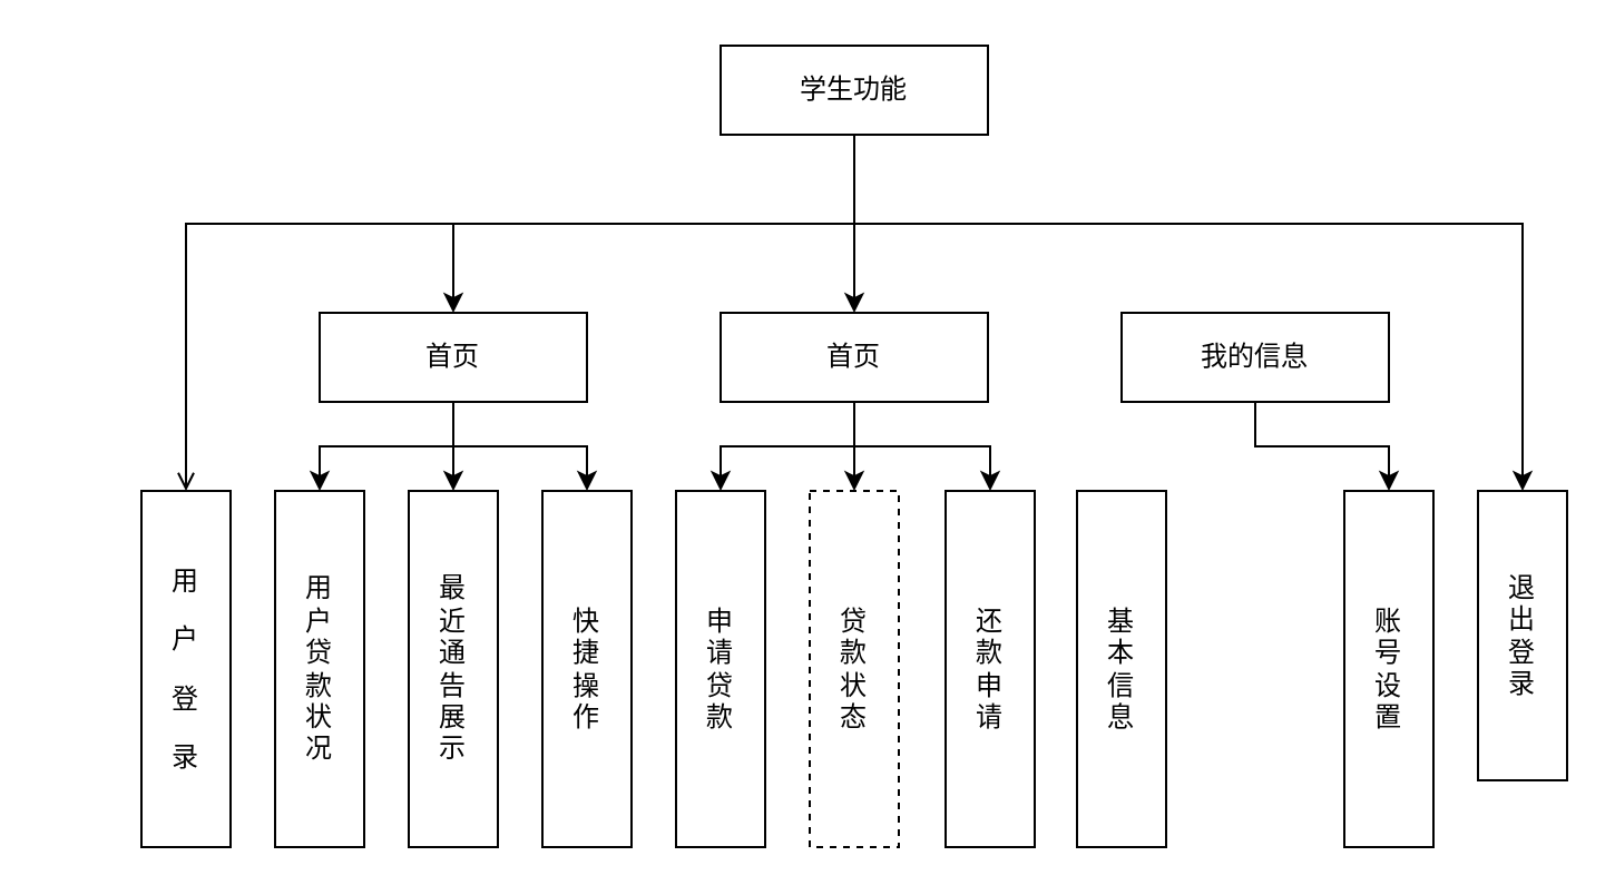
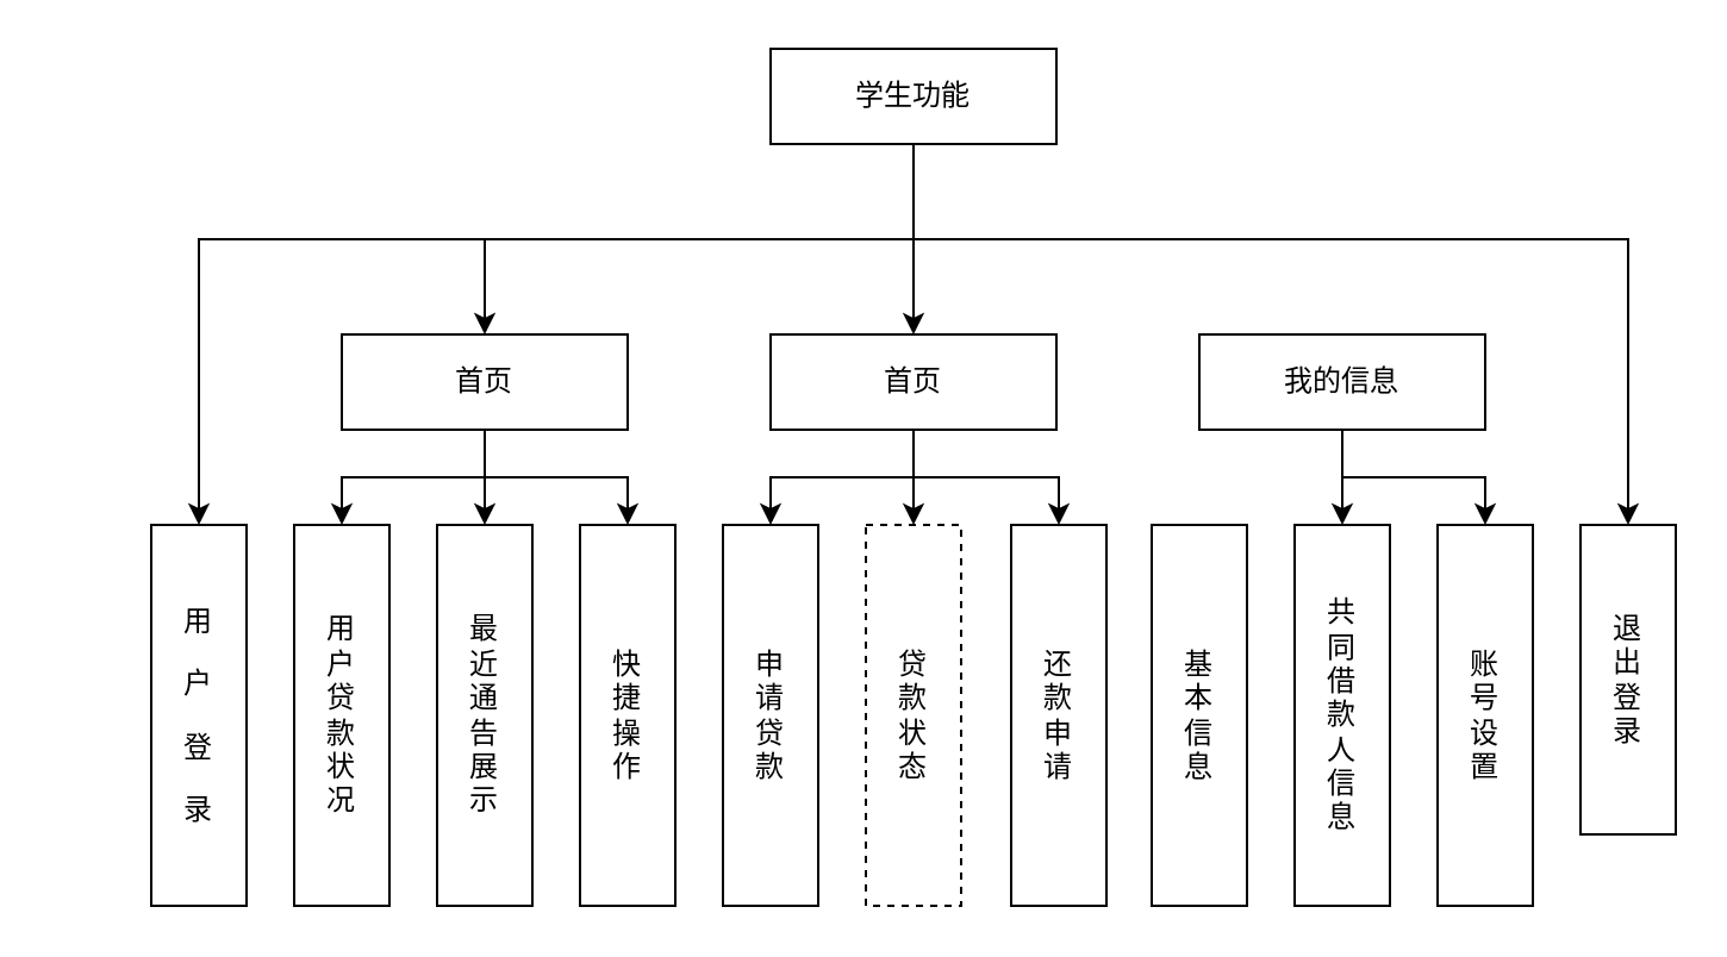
  <mxCell id="0" />
  <mxCell id="1" parent="0" />
- <mxCell id="2" style="edgeStyle=orthogonalEdgeStyle;rounded=0;orthogonalLoop=1;jettySize=auto;html=1;exitX=0.5;exitY=1;exitDx=0;exitDy=0;endArrow=open;" edge="1" parent="1" source="6" target="7"><mxGeometry relative="1" as="geometry"><mxPoint x="100" y="140" as="targetPoint" /><Array as="points"><mxPoint x="354" y="100" /><mxPoint x="20" y="100" /></Array></mxGeometry></mxCell>
+ <mxCell id="2" style="edgeStyle=orthogonalEdgeStyle;rounded=0;orthogonalLoop=1;jettySize=auto;html=1;exitX=0.5;exitY=1;exitDx=0;exitDy=0;" edge="1" parent="1" source="6" target="7"><mxGeometry relative="1" as="geometry"><mxPoint x="100" y="140" as="targetPoint" /><Array as="points"><mxPoint x="354" y="100" /><mxPoint x="20" y="100" /></Array></mxGeometry></mxCell>
  <mxCell id="3" style="edgeStyle=orthogonalEdgeStyle;rounded=0;orthogonalLoop=1;jettySize=auto;html=1;exitX=0.5;exitY=1;exitDx=0;exitDy=0;" edge="1" parent="1" source="6" target="11"><mxGeometry relative="1" as="geometry"><mxPoint x="140" y="170" as="targetPoint" /><Array as="points"><mxPoint x="354" y="100" /><mxPoint x="140" y="100" /></Array></mxGeometry></mxCell>
  <mxCell id="4" style="edgeStyle=orthogonalEdgeStyle;rounded=0;orthogonalLoop=1;jettySize=auto;html=1;exitX=0.5;exitY=1;exitDx=0;exitDy=0;entryX=0.5;entryY=0;entryDx=0;entryDy=0;" edge="1" parent="1" source="6" target="18"><mxGeometry relative="1" as="geometry" /></mxCell>
  <mxCell id="5" style="edgeStyle=orthogonalEdgeStyle;rounded=0;orthogonalLoop=1;jettySize=auto;html=1;exitX=0.5;exitY=1;exitDx=0;exitDy=0;entryX=0.5;entryY=0;entryDx=0;entryDy=0;" edge="1" parent="1" source="6" target="28"><mxGeometry relative="1" as="geometry"><mxPoint x="683" y="140" as="targetPoint" /><Array as="points"><mxPoint x="383" y="100" /><mxPoint x="683" y="100" /></Array></mxGeometry></mxCell>
  <mxCell id="6" value="学生功能" style="rounded=0;whiteSpace=wrap;html=1;" vertex="1" parent="1"><mxGeometry x="323" y="20" width="120" height="40" as="geometry" /></mxCell>
  <mxCell id="7" value="&lt;p style=&quot;direction: ltr; line-height: 120%;&quot;&gt;用&lt;/p&gt;&lt;p style=&quot;direction: ltr; line-height: 120%;&quot;&gt;户&lt;/p&gt;&lt;p style=&quot;direction: ltr; line-height: 120%;&quot;&gt;登&lt;/p&gt;&lt;p style=&quot;direction: ltr; line-height: 120%;&quot;&gt;录&lt;/p&gt;" style="rounded=0;whiteSpace=wrap;html=1;horizontal=1;verticalAlign=middle;" vertex="1" parent="1"><mxGeometry x="63" y="220" width="40" height="160" as="geometry" /></mxCell>
  <mxCell id="8" style="edgeStyle=orthogonalEdgeStyle;rounded=0;orthogonalLoop=1;jettySize=auto;html=1;exitX=0.5;exitY=1;exitDx=0;exitDy=0;" edge="1" parent="1" source="11" target="12"><mxGeometry relative="1" as="geometry"><mxPoint x="166" y="210" as="targetPoint" /></mxGeometry></mxCell>
  <mxCell id="9" style="edgeStyle=orthogonalEdgeStyle;rounded=0;orthogonalLoop=1;jettySize=auto;html=1;exitX=0.5;exitY=1;exitDx=0;exitDy=0;" edge="1" parent="1" source="11" target="14"><mxGeometry relative="1" as="geometry"><mxPoint x="306" y="210" as="targetPoint" /></mxGeometry></mxCell>
  <mxCell id="10" style="edgeStyle=orthogonalEdgeStyle;rounded=0;orthogonalLoop=1;jettySize=auto;html=1;exitX=0.5;exitY=1;exitDx=0;exitDy=0;entryX=0.5;entryY=0;entryDx=0;entryDy=0;" edge="1" parent="1" source="11" target="13"><mxGeometry relative="1" as="geometry" /></mxCell>
  <mxCell id="11" value="首页" style="rounded=0;whiteSpace=wrap;html=1;" vertex="1" parent="1"><mxGeometry x="143" y="140" width="120" height="40" as="geometry" /></mxCell>
  <mxCell id="12" value="用&lt;br&gt;户&lt;br&gt;贷&lt;br&gt;款&lt;br&gt;状&lt;br&gt;况" style="rounded=0;whiteSpace=wrap;html=1;" vertex="1" parent="1"><mxGeometry x="123" y="220" width="40" height="160" as="geometry" /></mxCell>
  <mxCell id="13" value="最&lt;br&gt;近&lt;br&gt;通&lt;br&gt;告&lt;br&gt;展&lt;br&gt;示" style="rounded=0;whiteSpace=wrap;html=1;" vertex="1" parent="1"><mxGeometry x="183" y="220" width="40" height="160" as="geometry" /></mxCell>
  <mxCell id="14" value="快&lt;br&gt;捷&lt;br&gt;操&lt;br&gt;作" style="rounded=0;whiteSpace=wrap;html=1;" vertex="1" parent="1"><mxGeometry x="243" y="220" width="40" height="160" as="geometry" /></mxCell>
  <mxCell id="15" style="edgeStyle=orthogonalEdgeStyle;rounded=0;orthogonalLoop=1;jettySize=auto;html=1;exitX=0.5;exitY=1;exitDx=0;exitDy=0;entryX=0.5;entryY=0;entryDx=0;entryDy=0;" edge="1" parent="1" source="18" target="19"><mxGeometry relative="1" as="geometry" /></mxCell>
  <mxCell id="16" style="edgeStyle=orthogonalEdgeStyle;rounded=0;orthogonalLoop=1;jettySize=auto;html=1;exitX=0.5;exitY=1;exitDx=0;exitDy=0;entryX=0.5;entryY=0;entryDx=0;entryDy=0;" edge="1" parent="1" source="18" target="20"><mxGeometry relative="1" as="geometry" /></mxCell>
  <mxCell id="17" style="edgeStyle=orthogonalEdgeStyle;rounded=0;orthogonalLoop=1;jettySize=auto;html=1;exitX=0.5;exitY=1;exitDx=0;exitDy=0;entryX=0.5;entryY=0;entryDx=0;entryDy=0;" edge="1" parent="1" source="18" target="21"><mxGeometry relative="1" as="geometry" /></mxCell>
  <mxCell id="18" value="首页" style="rounded=0;whiteSpace=wrap;html=1;" vertex="1" parent="1"><mxGeometry x="323" y="140" width="120" height="40" as="geometry" /></mxCell>
  <mxCell id="19" value="申&lt;br&gt;请&lt;br&gt;贷&lt;br&gt;款" style="rounded=0;whiteSpace=wrap;html=1;" vertex="1" parent="1"><mxGeometry x="303" y="220" width="40" height="160" as="geometry" /></mxCell>
  <mxCell id="20" value="贷&lt;br&gt;款&lt;br&gt;状&lt;br&gt;态" style="rounded=0;whiteSpace=wrap;html=1;dashed=1;" vertex="1" parent="1"><mxGeometry x="363" y="220" width="40" height="160" as="geometry" /></mxCell>
  <mxCell id="21" value="还&lt;br&gt;款&lt;br&gt;申&lt;br&gt;请" style="rounded=0;whiteSpace=wrap;html=1;" vertex="1" parent="1"><mxGeometry x="424" y="220" width="40" height="160" as="geometry" /></mxCell>
  <mxCell id="22" value="基&lt;br&gt;本&lt;br&gt;信&lt;br&gt;息&lt;br&gt;" style="rounded=0;whiteSpace=wrap;html=1;" vertex="1" parent="1"><mxGeometry x="483" y="220" width="40" height="160" as="geometry" /></mxCell>
+ <mxCell id="23" value="共&lt;br&gt;同&lt;br&gt;借&lt;br&gt;款&lt;br&gt;人&lt;br&gt;信&lt;br&gt;息" style="rounded=0;whiteSpace=wrap;html=1;" vertex="1" parent="1"><mxGeometry x="543" y="220" width="40" height="160" as="geometry" /></mxCell>
  <mxCell id="24" value="账&lt;br&gt;号&lt;br&gt;设&lt;br&gt;置" style="rounded=0;whiteSpace=wrap;html=1;" vertex="1" parent="1"><mxGeometry x="603" y="220" width="40" height="160" as="geometry" /></mxCell>
+ <mxCell id="25" style="edgeStyle=orthogonalEdgeStyle;rounded=0;orthogonalLoop=1;jettySize=auto;html=1;exitX=0.5;exitY=1;exitDx=0;exitDy=0;entryX=0.5;entryY=0;entryDx=0;entryDy=0;" edge="1" parent="1" source="27" target="23"><mxGeometry relative="1" as="geometry" /></mxCell>
  <mxCell id="26" style="edgeStyle=orthogonalEdgeStyle;rounded=0;orthogonalLoop=1;jettySize=auto;html=1;exitX=0.5;exitY=1;exitDx=0;exitDy=0;entryX=0.5;entryY=0;entryDx=0;entryDy=0;" edge="1" parent="1" source="27" target="24"><mxGeometry relative="1" as="geometry" /></mxCell>
  <mxCell id="27" value="我的信息" style="rounded=0;whiteSpace=wrap;html=1;" vertex="1" parent="1"><mxGeometry x="503" y="140" width="120" height="40" as="geometry" /></mxCell>
  <mxCell id="28" value="退&lt;br&gt;出&lt;br&gt;登&lt;br&gt;录" style="rounded=0;whiteSpace=wrap;html=1;" vertex="1" parent="1"><mxGeometry x="663" y="220" width="40" height="130" as="geometry" /></mxCell>
